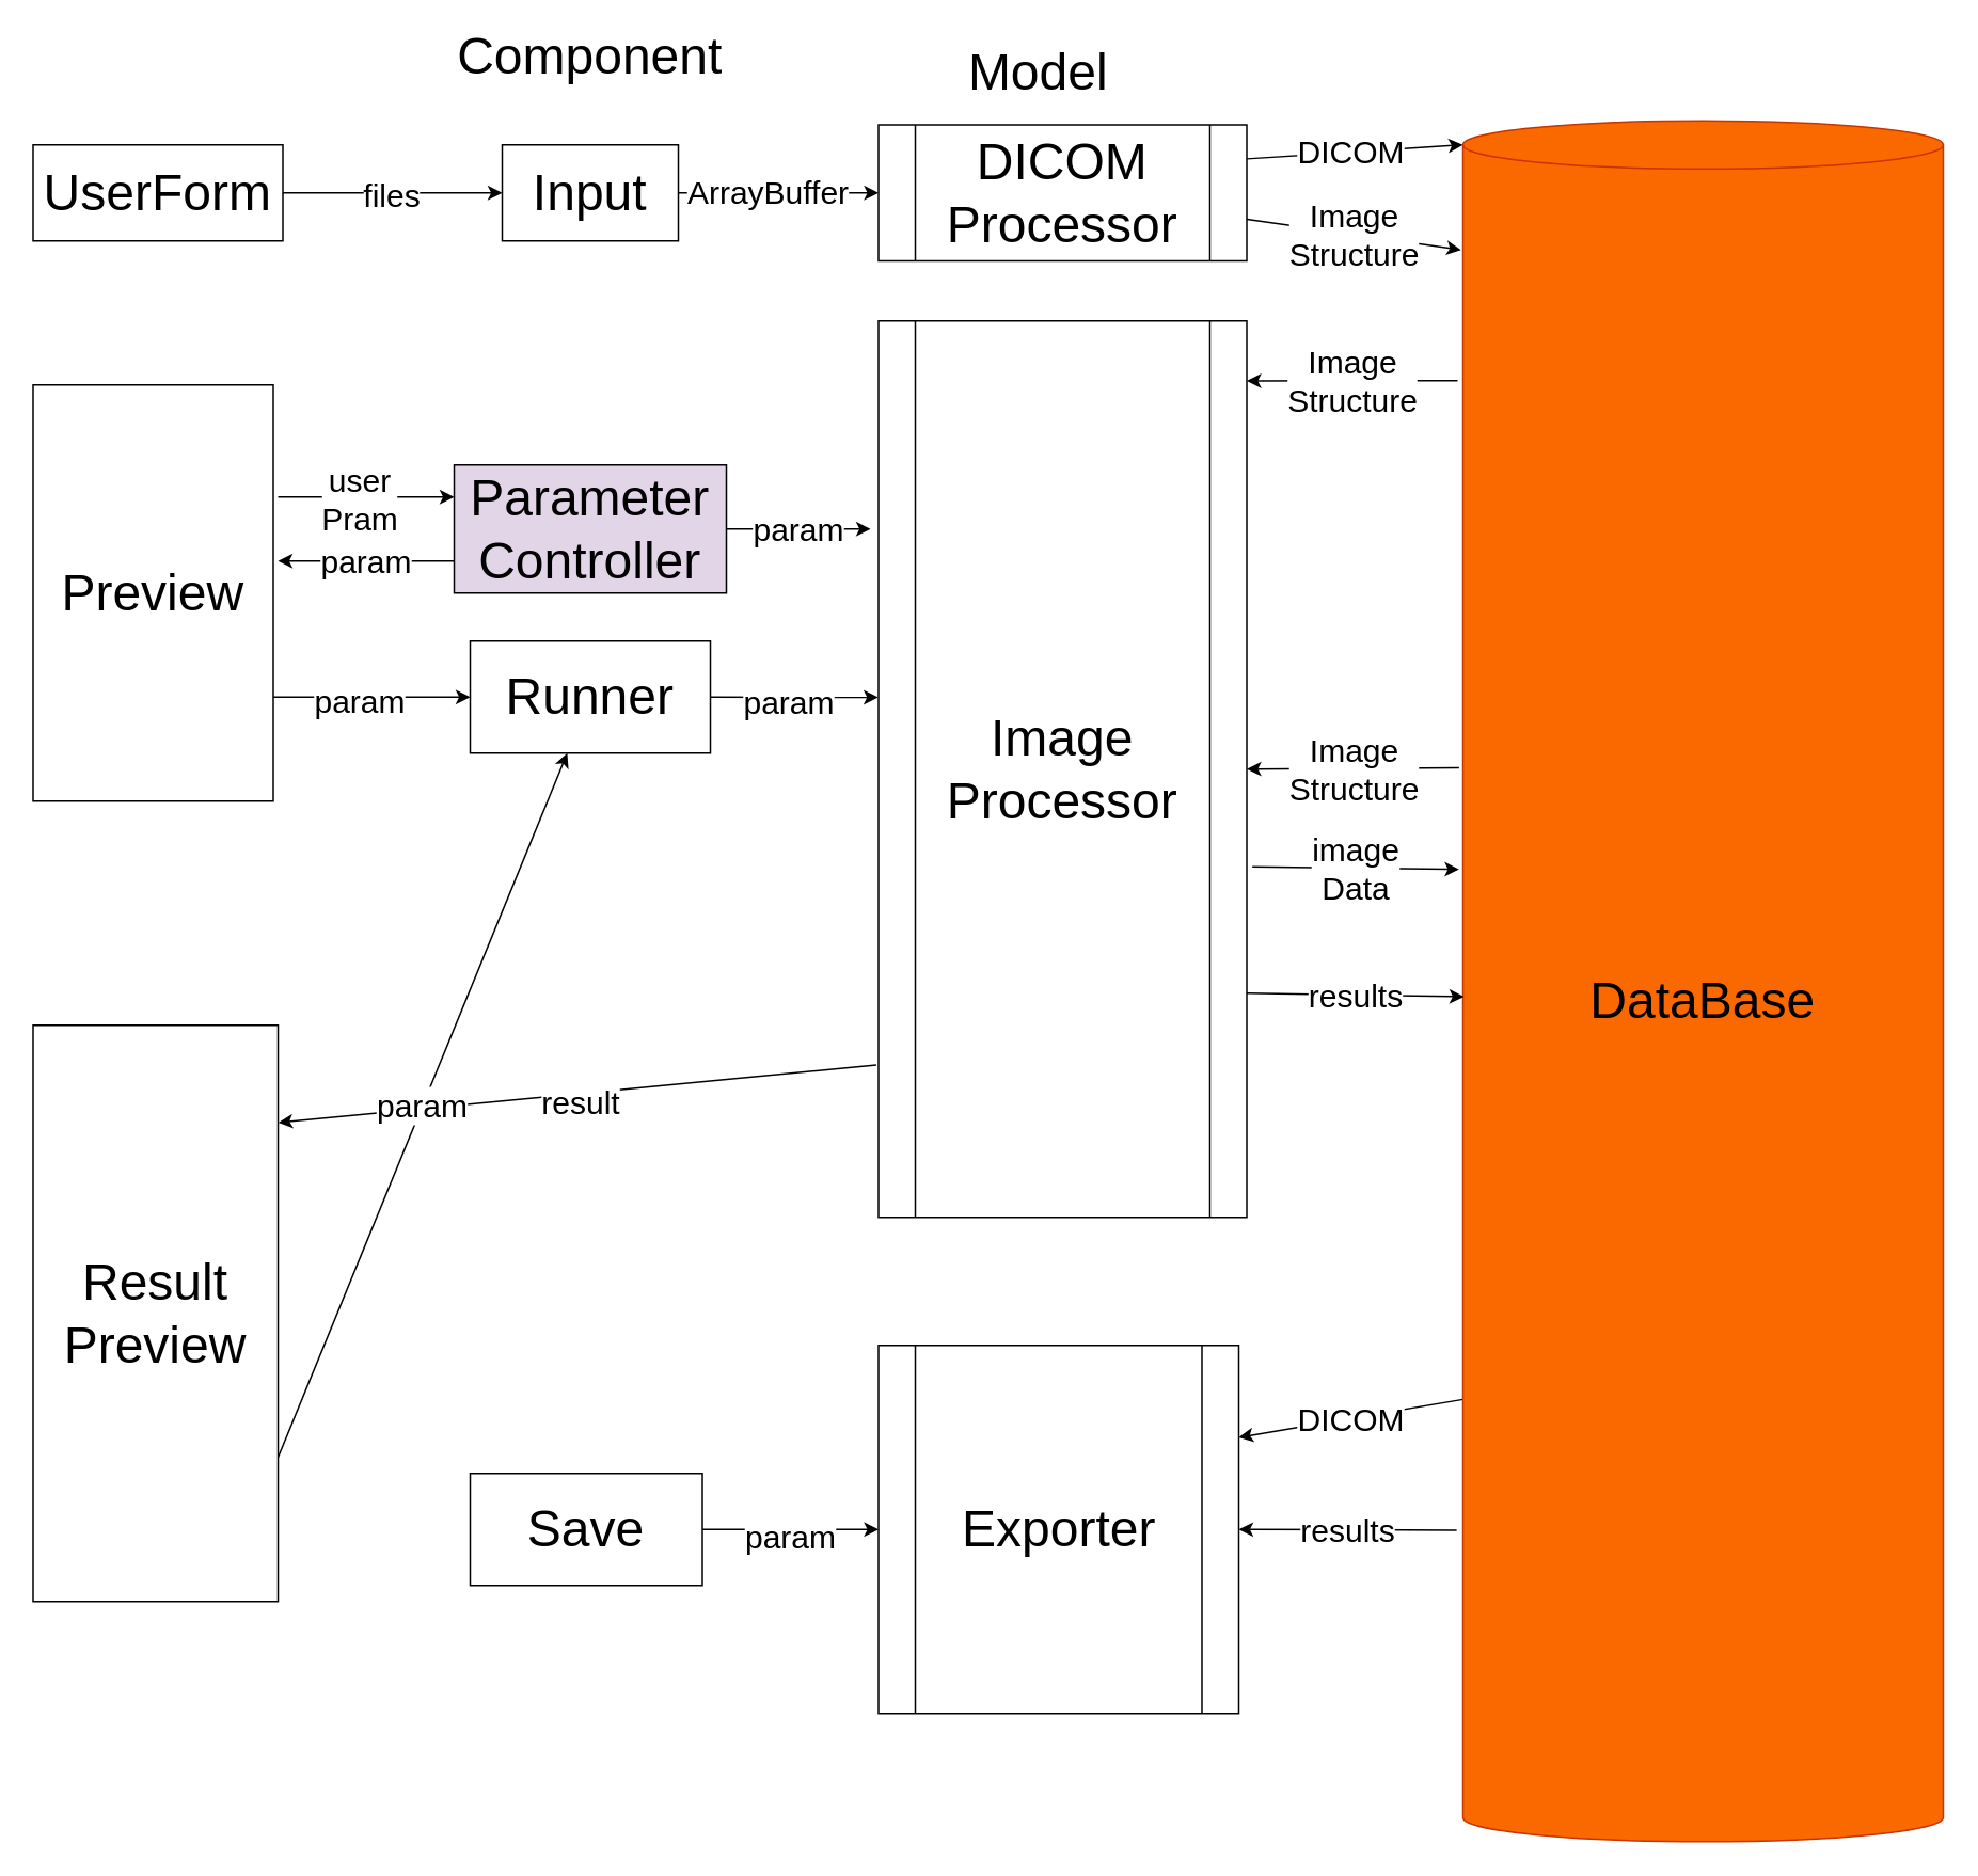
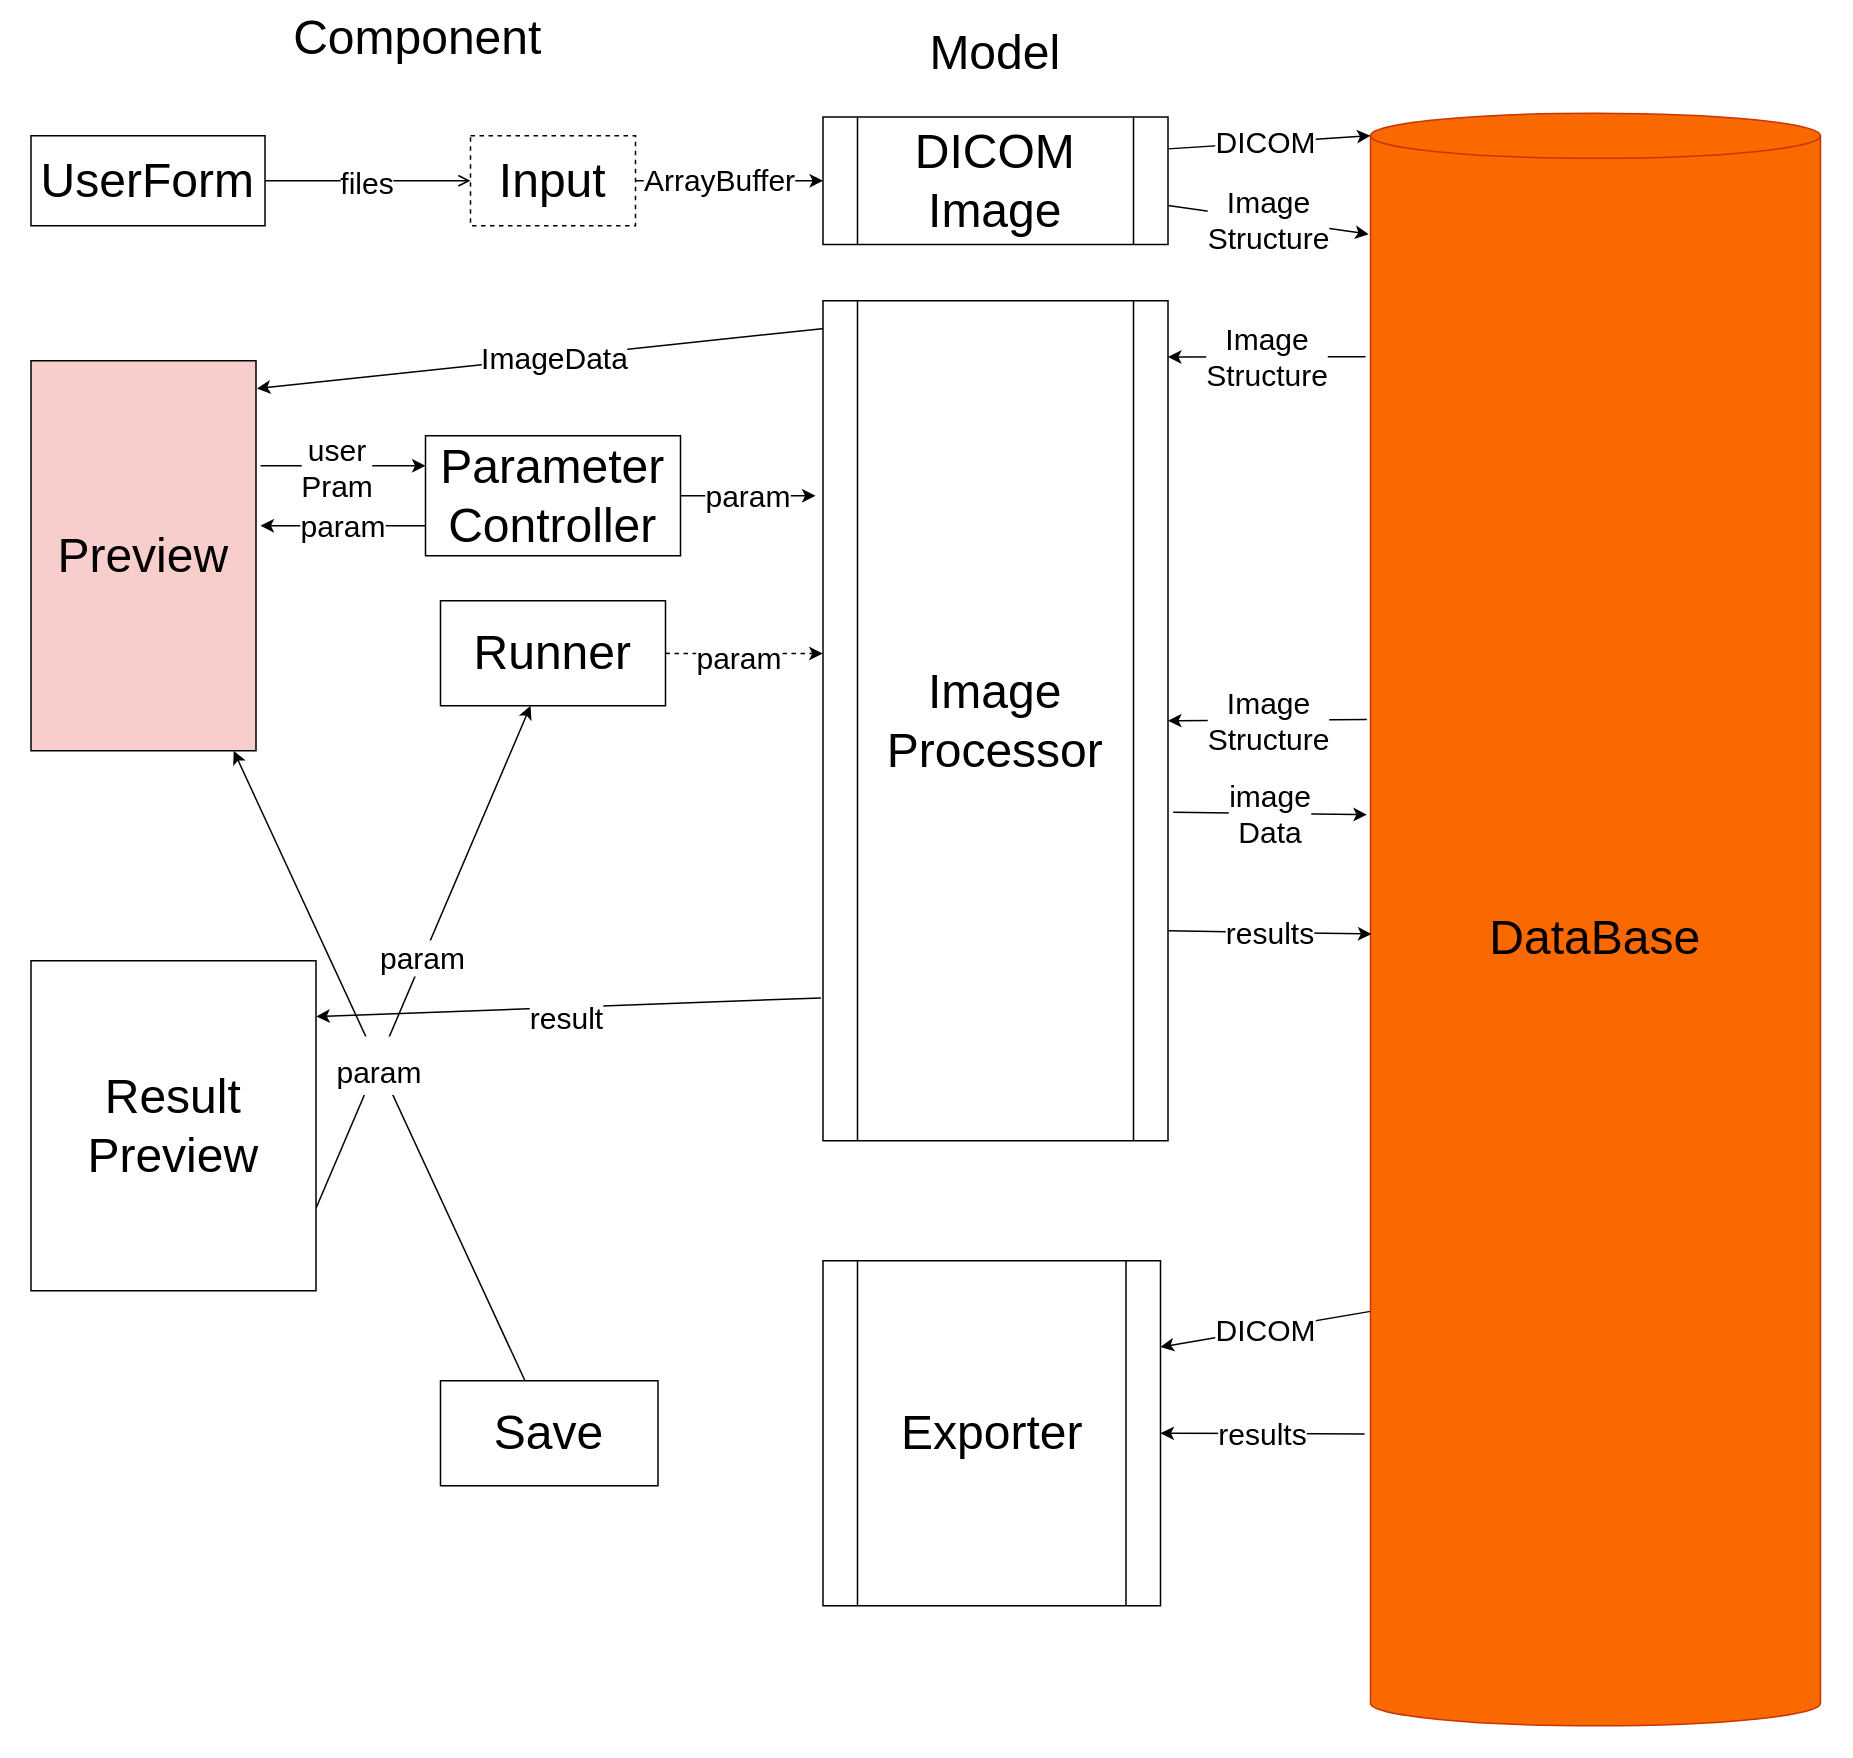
  <mxCell id="0" />
  <mxCell id="1" parent="0" />
  <mxCell id="2" style="edgeStyle=none;html=1;entryX=0;entryY=0.5;entryDx=0;entryDy=0;fontSize=32;" parent="1" source="4" target="18" edge="1"><mxGeometry relative="1" as="geometry" /></mxCell>
  <mxCell id="3" value="ArrayBuffer" style="edgeLabel;html=1;align=center;verticalAlign=middle;resizable=0;points=[];fontSize=20;" parent="2" vertex="1" connectable="0"><mxGeometry x="-0.123" y="2" relative="1" as="geometry"><mxPoint as="offset" /></mxGeometry></mxCell>
- <mxCell id="4" value="&lt;font style=&quot;font-size: 32px;&quot;&gt;Input&lt;/font&gt;" style="rounded=0;whiteSpace=wrap;html=1;" parent="1" vertex="1"><mxGeometry x="313" y="90" width="110" height="60" as="geometry" /></mxCell>
- <mxCell id="5" value="Component" style="text;html=1;strokeColor=none;fillColor=none;align=center;verticalAlign=middle;whiteSpace=wrap;rounded=0;fontSize=32;" parent="1" vertex="1"><mxGeometry x="263" y="20" width="210" height="30" as="geometry" /></mxCell>
- <mxCell id="6" value="Model" style="text;html=1;strokeColor=none;fillColor=none;align=center;verticalAlign=middle;whiteSpace=wrap;rounded=0;fontSize=32;" parent="1" vertex="1"><mxGeometry x="588" y="30" width="120" height="30" as="geometry" /></mxCell>
+ <mxCell id="4" value="&lt;font style=&quot;font-size: 32px;&quot;&gt;Input&lt;/font&gt;" style="rounded=0;whiteSpace=wrap;html=1;dashed=1;" parent="1" vertex="1"><mxGeometry x="313" y="90" width="110" height="60" as="geometry" /></mxCell>
+ <mxCell id="5" value="Component" style="text;html=1;strokeColor=none;fillColor=none;align=center;verticalAlign=middle;whiteSpace=wrap;rounded=0;fontSize=32;" parent="1" vertex="1"><mxGeometry x="173" y="10" width="210" height="30" as="geometry" /></mxCell>
+ <mxCell id="6" value="Model" style="text;html=1;strokeColor=none;fillColor=none;align=center;verticalAlign=middle;whiteSpace=wrap;rounded=0;fontSize=32;" parent="1" vertex="1"><mxGeometry x="603" y="20" width="120" height="30" as="geometry" /></mxCell>
  <mxCell id="7" value="results" style="edgeStyle=none;html=1;exitX=-0.013;exitY=0.819;exitDx=0;exitDy=0;exitPerimeter=0;entryX=1;entryY=0.5;entryDx=0;entryDy=0;fontSize=20;" parent="1" source="11" target="41" edge="1"><mxGeometry relative="1" as="geometry" /></mxCell>
  <mxCell id="8" value="Image&lt;br&gt;Structure" style="edgeStyle=none;html=1;exitX=-0.008;exitY=0.376;exitDx=0;exitDy=0;exitPerimeter=0;fontSize=20;entryX=1;entryY=0.5;entryDx=0;entryDy=0;" parent="1" source="11" target="25" edge="1"><mxGeometry relative="1" as="geometry" /></mxCell>
  <mxCell id="9" value="DICOM" style="edgeStyle=none;html=1;exitX=0;exitY=0;exitDx=0;exitDy=798.75;exitPerimeter=0;entryX=1;entryY=0.25;entryDx=0;entryDy=0;fontSize=20;" parent="1" source="11" target="41" edge="1"><mxGeometry relative="1" as="geometry" /></mxCell>
  <mxCell id="10" value="Image&lt;br&gt;Structure" style="edgeStyle=none;html=1;exitX=-0.011;exitY=0.151;exitDx=0;exitDy=0;exitPerimeter=0;entryX=1;entryY=0.067;entryDx=0;entryDy=0;entryPerimeter=0;fontSize=20;" parent="1" source="11" target="25" edge="1"><mxGeometry relative="1" as="geometry" /></mxCell>
  <mxCell id="11" value="DataBase" style="shape=cylinder3;whiteSpace=wrap;html=1;boundedLbl=1;backgroundOutline=1;size=15;fontSize=32;fillColor=#fa6800;fontColor=#000000;strokeColor=#C73500;" parent="1" vertex="1"><mxGeometry x="913" y="75" width="300" height="1075" as="geometry" /></mxCell>
- <mxCell id="12" style="edgeStyle=none;html=1;fontSize=32;" parent="1" source="14" target="4" edge="1"><mxGeometry relative="1" as="geometry" /></mxCell>
+ <mxCell id="12" style="edgeStyle=none;html=1;fontSize=32;endArrow=open;" parent="1" source="14" target="4" edge="1"><mxGeometry relative="1" as="geometry" /></mxCell>
  <mxCell id="13" value="files" style="edgeLabel;html=1;align=center;verticalAlign=middle;resizable=0;points=[];fontSize=20;" parent="12" vertex="1" connectable="0"><mxGeometry x="0.239" y="-1" relative="1" as="geometry"><mxPoint x="-18" y="-1" as="offset" /></mxGeometry></mxCell>
  <mxCell id="14" value="UserForm" style="rounded=0;whiteSpace=wrap;html=1;fontSize=32;" parent="1" vertex="1"><mxGeometry x="20" y="90" width="156" height="60" as="geometry" /></mxCell>
  <mxCell id="15" style="edgeStyle=none;html=1;fontSize=32;exitX=1;exitY=0.25;exitDx=0;exitDy=0;entryX=0;entryY=0;entryDx=0;entryDy=15;entryPerimeter=0;" parent="1" source="18" target="11" edge="1"><mxGeometry relative="1" as="geometry"><mxPoint x="913" y="121" as="targetPoint" /></mxGeometry></mxCell>
  <mxCell id="16" value="DICOM" style="edgeLabel;html=1;align=center;verticalAlign=middle;resizable=0;points=[];fontSize=20;" parent="15" vertex="1" connectable="0"><mxGeometry x="-0.2" y="-1" relative="1" as="geometry"><mxPoint x="11" y="-3" as="offset" /></mxGeometry></mxCell>
  <mxCell id="17" value="Image&lt;br&gt;Structure" style="edgeStyle=none;html=1;entryX=-0.004;entryY=0.075;entryDx=0;entryDy=0;entryPerimeter=0;fontSize=20;" parent="1" source="18" target="11" edge="1"><mxGeometry relative="1" as="geometry" /></mxCell>
- <mxCell id="18" value="DICOM&lt;br&gt;Processor" style="shape=process;whiteSpace=wrap;html=1;backgroundOutline=1;fontSize=32;" parent="1" vertex="1"><mxGeometry x="548" y="77.5" width="230" height="85" as="geometry" /></mxCell>
+ <mxCell id="18" value="DICOM&lt;br&gt;Image" style="shape=process;whiteSpace=wrap;html=1;backgroundOutline=1;fontSize=32;" parent="1" vertex="1"><mxGeometry x="548" y="77.5" width="230" height="85" as="geometry" /></mxCell>
+ <mxCell id="19" style="edgeStyle=none;html=1;entryX=1.004;entryY=0.071;entryDx=0;entryDy=0;fontSize=32;exitX=0.004;exitY=0.033;exitDx=0;exitDy=0;exitPerimeter=0;entryPerimeter=0;" parent="1" source="25" target="30" edge="1"><mxGeometry relative="1" as="geometry" /></mxCell>
+ <mxCell id="20" value="&lt;font style=&quot;font-size: 20px;&quot;&gt;ImageData&lt;/font&gt;" style="edgeLabel;html=1;align=center;verticalAlign=middle;resizable=0;points=[];fontSize=32;" parent="19" vertex="1" connectable="0"><mxGeometry x="-0.056" y="-3" relative="1" as="geometry"><mxPoint x="-1" as="offset" /></mxGeometry></mxCell>
  <mxCell id="21" value="&lt;span style=&quot;font-size: 20px;&quot;&gt;image&lt;br&gt;Data&lt;/span&gt;" style="edgeStyle=none;html=1;entryX=-0.008;entryY=0.435;entryDx=0;entryDy=0;entryPerimeter=0;fontSize=3;exitX=1.015;exitY=0.609;exitDx=0;exitDy=0;exitPerimeter=0;" parent="1" source="25" target="11" edge="1"><mxGeometry relative="1" as="geometry" /></mxCell>
  <mxCell id="22" value="results" style="edgeStyle=none;html=1;exitX=1;exitY=0.75;exitDx=0;exitDy=0;fontSize=20;entryX=0.002;entryY=0.509;entryDx=0;entryDy=0;entryPerimeter=0;" parent="1" source="25" target="11" edge="1"><mxGeometry relative="1" as="geometry"><mxPoint x="923" y="620" as="targetPoint" /></mxGeometry></mxCell>
  <mxCell id="23" style="edgeStyle=none;html=1;exitX=-0.006;exitY=0.83;exitDx=0;exitDy=0;entryX=1.001;entryY=0.169;entryDx=0;entryDy=0;fontSize=20;exitPerimeter=0;entryPerimeter=0;" parent="1" source="25" target="38" edge="1"><mxGeometry relative="1" as="geometry" /></mxCell>
  <mxCell id="24" value="result" style="edgeLabel;html=1;align=center;verticalAlign=middle;resizable=0;points=[];fontSize=20;" parent="23" vertex="1" connectable="0"><mxGeometry x="-0.122" y="7" relative="1" as="geometry"><mxPoint x="-22" as="offset" /></mxGeometry></mxCell>
  <mxCell id="25" value="Image&lt;br style=&quot;font-size: 32px;&quot;&gt;Processor" style="shape=process;whiteSpace=wrap;html=1;backgroundOutline=1;fontSize=32;" parent="1" vertex="1"><mxGeometry x="548" y="200" width="230" height="560" as="geometry" /></mxCell>
  <mxCell id="26" style="edgeStyle=none;html=1;entryX=0;entryY=0.25;entryDx=0;entryDy=0;fontSize=20;" parent="1" target="33" edge="1"><mxGeometry relative="1" as="geometry"><mxPoint x="173" y="310" as="sourcePoint" /></mxGeometry></mxCell>
  <mxCell id="27" value="user&lt;br&gt;Pram" style="edgeLabel;html=1;align=center;verticalAlign=middle;resizable=0;points=[];fontSize=20;" parent="26" vertex="1" connectable="0"><mxGeometry x="0.147" y="-5" relative="1" as="geometry"><mxPoint x="-13" y="-5" as="offset" /></mxGeometry></mxCell>
- <mxCell id="28" style="edgeStyle=none;html=1;entryX=0;entryY=0.5;entryDx=0;entryDy=0;fontSize=32;exitX=1;exitY=0.75;exitDx=0;exitDy=0;" parent="1" source="30" target="36" edge="1"><mxGeometry relative="1" as="geometry"><mxPoint x="173" y="445" as="sourcePoint" /></mxGeometry></mxCell>
- <mxCell id="29" value="param" style="edgeLabel;html=1;align=center;verticalAlign=middle;resizable=0;points=[];fontSize=20;" parent="28" vertex="1" connectable="0"><mxGeometry x="-0.178" y="-4" relative="1" as="geometry"><mxPoint x="2" y="-3" as="offset" /></mxGeometry></mxCell>
- <mxCell id="30" value="Preview" style="rounded=0;whiteSpace=wrap;html=1;fontSize=32;" parent="1" vertex="1"><mxGeometry x="20" y="240" width="150" height="260" as="geometry" /></mxCell>
+ <mxCell id="30" value="Preview" style="rounded=0;whiteSpace=wrap;html=1;fontSize=32;fillColor=#f8cecc;" parent="1" vertex="1"><mxGeometry x="20" y="240" width="150" height="260" as="geometry" /></mxCell>
  <mxCell id="31" value="param" style="edgeStyle=none;html=1;fontSize=20;" parent="1" source="33" edge="1"><mxGeometry relative="1" as="geometry"><mxPoint x="543" y="330" as="targetPoint" /></mxGeometry></mxCell>
  <mxCell id="32" value="param" style="edgeStyle=none;html=1;exitX=0;exitY=0.75;exitDx=0;exitDy=0;fontSize=20;" parent="1" source="33" edge="1"><mxGeometry relative="1" as="geometry"><mxPoint x="173" y="350" as="targetPoint" /></mxGeometry></mxCell>
- <mxCell id="33" value="Parameter&lt;br style=&quot;font-size: 32px;&quot;&gt;Controller" style="rounded=0;whiteSpace=wrap;html=1;fontSize=32;fillColor=#e1d5e7;" parent="1" vertex="1"><mxGeometry x="283" y="290" width="170" height="80" as="geometry" /></mxCell>
- <mxCell id="34" style="edgeStyle=none;html=1;entryX=-0.001;entryY=0.42;entryDx=0;entryDy=0;entryPerimeter=0;fontSize=20;" parent="1" source="36" target="25" edge="1"><mxGeometry relative="1" as="geometry" /></mxCell>
+ <mxCell id="33" value="Parameter&lt;br style=&quot;font-size: 32px;&quot;&gt;Controller" style="rounded=0;whiteSpace=wrap;html=1;fontSize=32;" parent="1" vertex="1"><mxGeometry x="283" y="290" width="170" height="80" as="geometry" /></mxCell>
+ <mxCell id="34" style="edgeStyle=none;html=1;entryX=-0.001;entryY=0.42;entryDx=0;entryDy=0;entryPerimeter=0;fontSize=20;dashed=1;" parent="1" source="36" target="25" edge="1"><mxGeometry relative="1" as="geometry" /></mxCell>
  <mxCell id="35" value="param" style="edgeLabel;html=1;align=center;verticalAlign=middle;resizable=0;points=[];fontSize=20;" parent="34" vertex="1" connectable="0"><mxGeometry x="0.361" y="-5" relative="1" as="geometry"><mxPoint x="-22" y="-3" as="offset" /></mxGeometry></mxCell>
  <mxCell id="36" value="Runner" style="rounded=0;whiteSpace=wrap;html=1;fontSize=32;" parent="1" vertex="1"><mxGeometry x="293" y="400" width="150" height="70" as="geometry" /></mxCell>
  <mxCell id="37" value="param" style="edgeStyle=none;html=1;exitX=1;exitY=0.75;exitDx=0;exitDy=0;fontSize=20;" parent="1" source="38" target="36" edge="1"><mxGeometry relative="1" as="geometry" /></mxCell>
- <mxCell id="38" value="Result&lt;br&gt;Preview" style="rounded=0;whiteSpace=wrap;html=1;fontSize=32;" parent="1" vertex="1"><mxGeometry x="20" y="640" width="153" height="360" as="geometry" /></mxCell>
- <mxCell id="39" value="&lt;font style=&quot;font-size: 20px;&quot;&gt;param&lt;/font&gt;" style="edgeStyle=none;html=1;entryX=0;entryY=0.5;entryDx=0;entryDy=0;fontSize=33;" parent="1" source="40" target="41" edge="1"><mxGeometry relative="1" as="geometry" /></mxCell>
+ <mxCell id="38" value="Result&lt;br&gt;Preview" style="rounded=0;whiteSpace=wrap;html=1;fontSize=32;" parent="1" vertex="1"><mxGeometry x="20" y="640" width="190" height="220" as="geometry" /></mxCell>
+ <mxCell id="39" value="&lt;font style=&quot;font-size: 20px;&quot;&gt;param&lt;/font&gt;" style="edgeStyle=none;html=1;fontSize=33;" parent="1" source="40" target="30" edge="1"><mxGeometry relative="1" as="geometry" /></mxCell>
  <mxCell id="40" value="Save" style="rounded=0;whiteSpace=wrap;html=1;fontSize=32;" parent="1" vertex="1"><mxGeometry x="293" y="920" width="145" height="70" as="geometry" /></mxCell>
  <mxCell id="41" value="&lt;font style=&quot;font-size: 32px;&quot;&gt;Exporter&lt;/font&gt;" style="shape=process;whiteSpace=wrap;html=1;backgroundOutline=1;fontSize=20;" parent="1" vertex="1"><mxGeometry x="548" y="840" width="225" height="230" as="geometry" /></mxCell>
